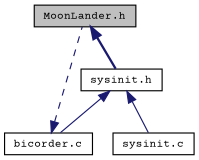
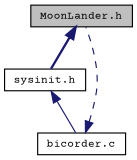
  digraph {
    fontname="Courier Prime"
    node [color=black fillcolor=white fontname="Courier Prime" fontsize=10 shape=record style=filled]
    edge [color=midnightblue dir=back fontname="Courier Prime" fontsize=10 labelfontname=Helvetica labelfontsize=10 style=solid]
    n1 [fillcolor=grey75 fontcolor=black height=0.2 label="MoonLander.h" width=0.4]
    n2 [height=0.2 label="sysinit.h" width=0.4]
    n3 [height=0.2 label="bicorder.c" width=0.4]
-   n4 [height=0.2 label="sysinit.c" width=0.4]
    n1 -> n2 [style=bold]
    n2 -> n3
-   n2 -> n4
    n3 -> n1 [style=dashed]
  }
